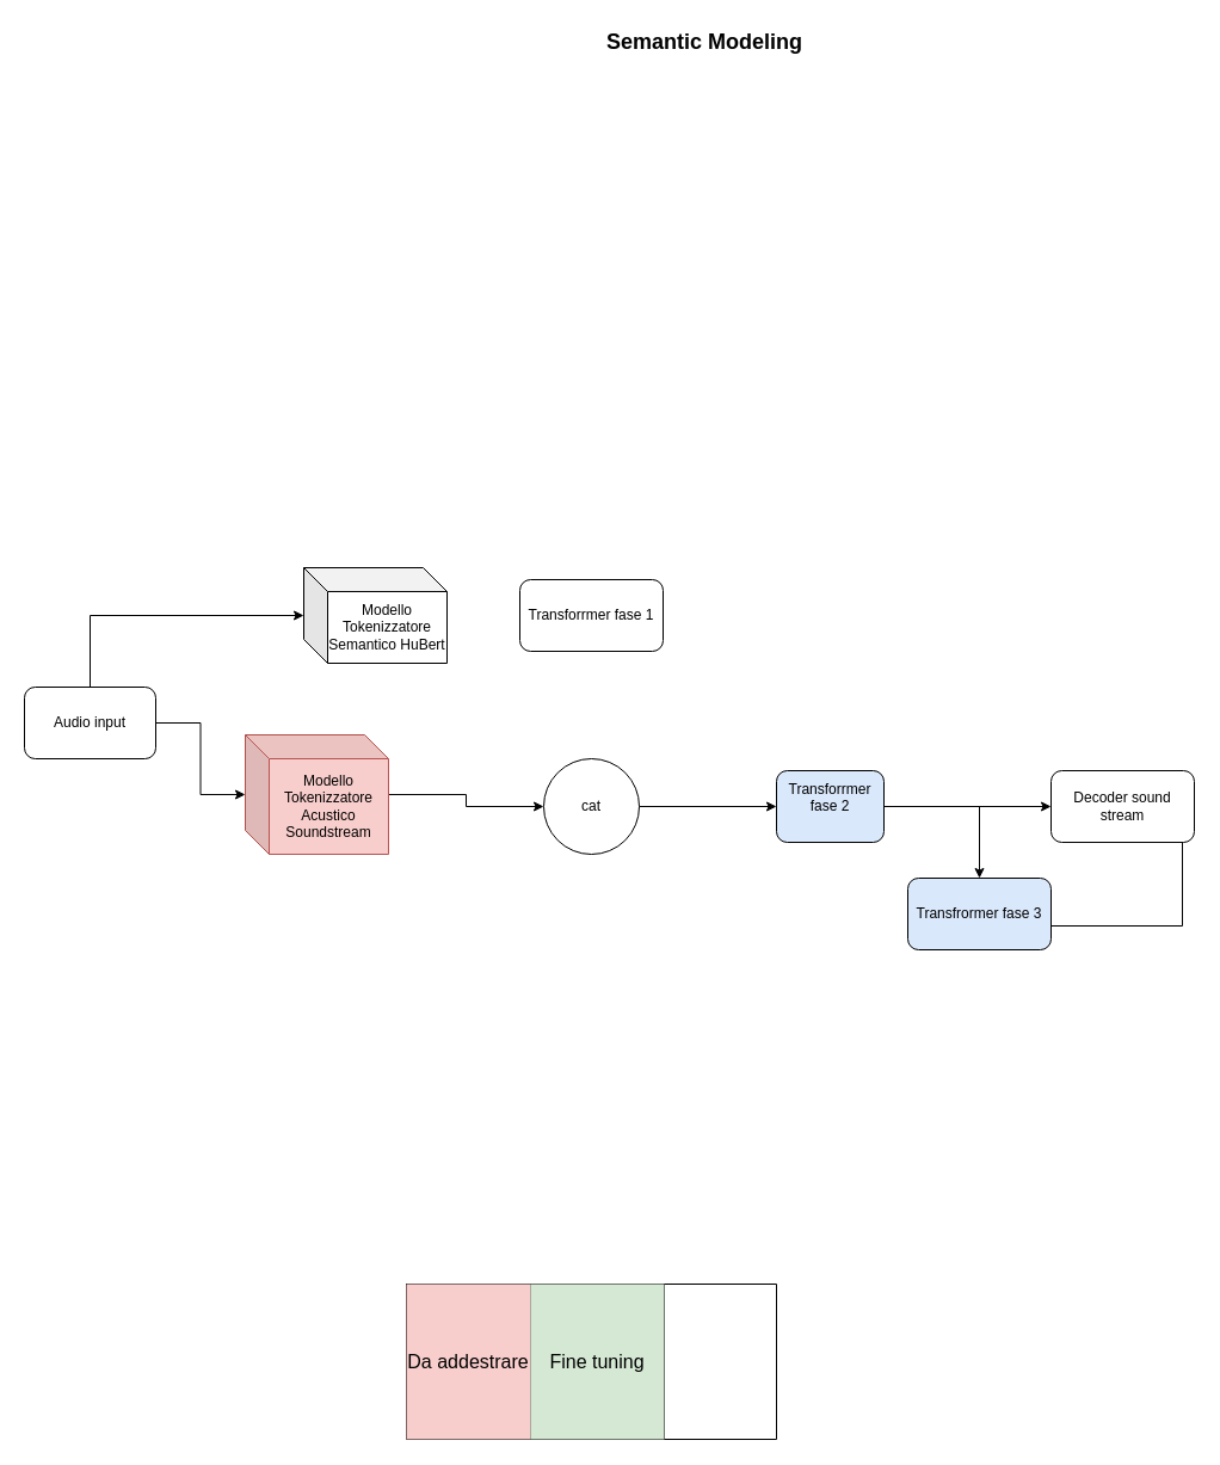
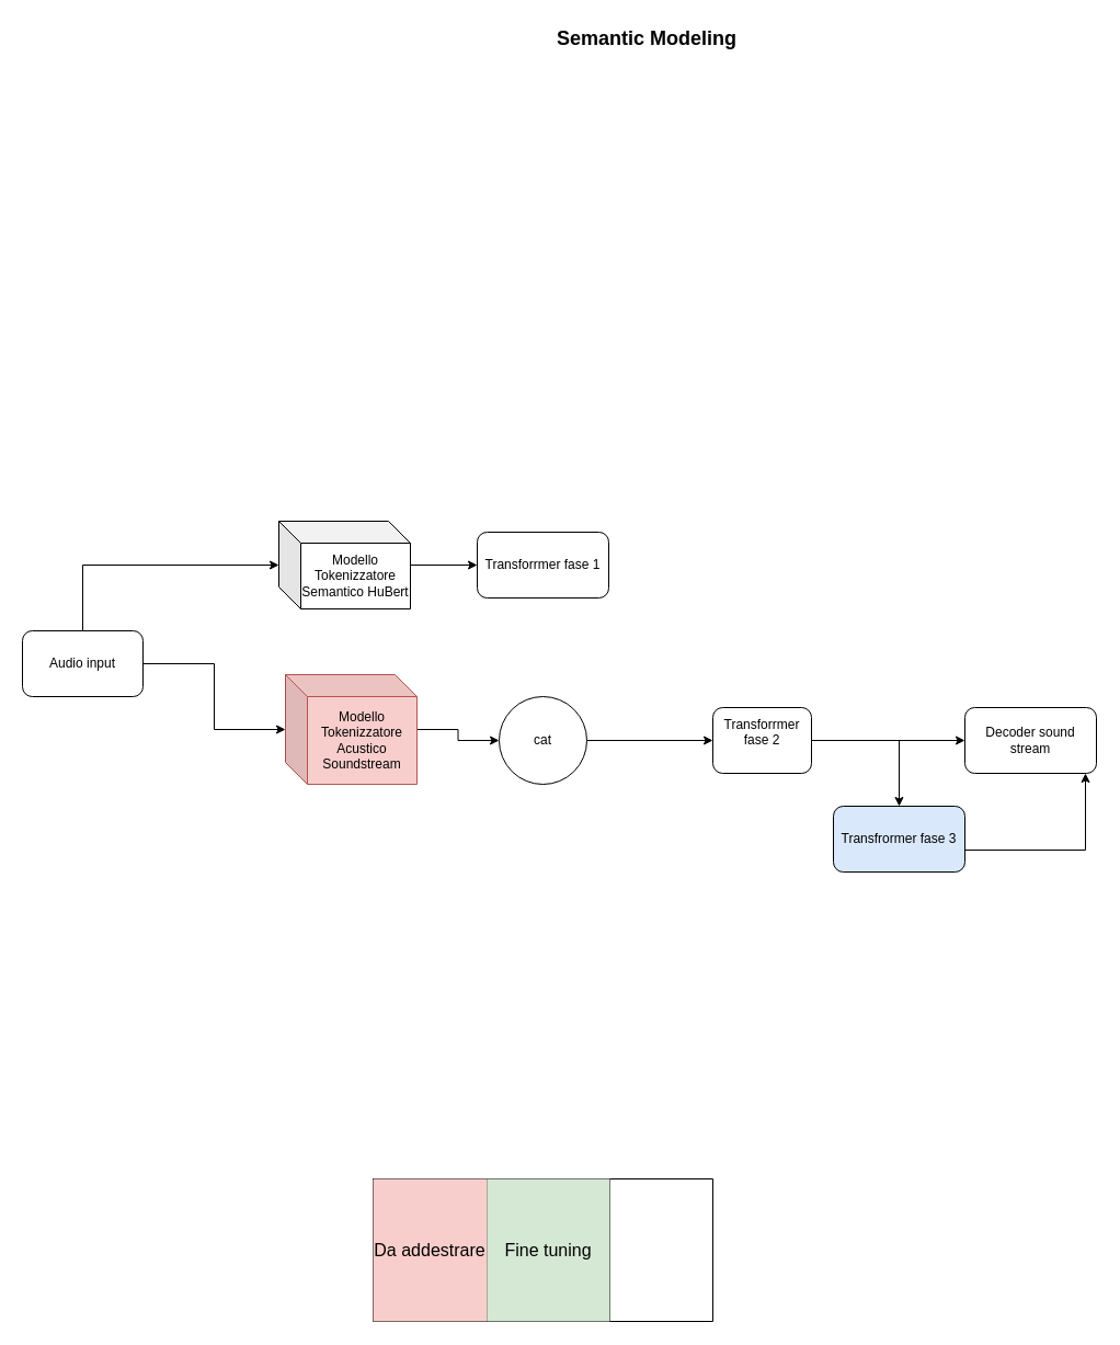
  <mxCell id="0" />
  <mxCell id="1" parent="0" />
  <mxCell id="2" style="edgeStyle=orthogonalEdgeStyle;rounded=0;orthogonalLoop=1;jettySize=auto;html=1;" parent="1" source="4" target="6" edge="1"><mxGeometry relative="1" as="geometry"><Array as="points"><mxPoint x="75" y="515" /><mxPoint x="314" y="515" /></Array></mxGeometry></mxCell>
  <mxCell id="3" style="edgeStyle=orthogonalEdgeStyle;rounded=0;orthogonalLoop=1;jettySize=auto;html=1;" edge="1" parent="1" source="4" target="8"><mxGeometry relative="1" as="geometry" /></mxCell>
  <mxCell id="4" value="Audio input" style="rounded=1;whiteSpace=wrap;html=1;" parent="1" vertex="1"><mxGeometry x="20" y="575" width="110" height="60" as="geometry" /></mxCell>
+ <mxCell id="5" style="edgeStyle=orthogonalEdgeStyle;rounded=0;orthogonalLoop=1;jettySize=auto;html=1;entryX=0;entryY=0.5;entryDx=0;entryDy=0;" parent="1" source="6" target="18" edge="1"><mxGeometry relative="1" as="geometry"><mxPoint x="440" y="465" as="targetPoint" /></mxGeometry></mxCell>
  <mxCell id="6" value="Modello Tokenizzatore Semantico Hu&lt;span style=&quot;background-color: initial;&quot;&gt;Bert&lt;/span&gt;" style="shape=cube;whiteSpace=wrap;html=1;boundedLbl=1;backgroundOutline=1;darkOpacity=0.05;darkOpacity2=0.1;" parent="1" vertex="1"><mxGeometry x="254" y="475" width="120" height="80" as="geometry" /></mxCell>
  <mxCell id="7" style="edgeStyle=orthogonalEdgeStyle;rounded=0;orthogonalLoop=1;jettySize=auto;html=1;" parent="1" source="8" target="21" edge="1"><mxGeometry relative="1" as="geometry"><mxPoint x="440" y="675" as="targetPoint" /></mxGeometry></mxCell>
- <mxCell id="8" value="Modello Tokenizzatore Acustico Soundstream" style="shape=cube;whiteSpace=wrap;html=1;boundedLbl=1;backgroundOutline=1;darkOpacity=0.05;darkOpacity2=0.1;fillColor=#f8cecc;strokeColor=#b85450;" parent="1" vertex="1"><mxGeometry x="205" y="615" width="120" height="100" as="geometry" /></mxCell>
+ <mxCell id="8" value="Modello Tokenizzatore Acustico Soundstream" style="shape=cube;whiteSpace=wrap;html=1;boundedLbl=1;backgroundOutline=1;darkOpacity=0.05;darkOpacity2=0.1;fillColor=#f8cecc;strokeColor=#b85450;" parent="1" vertex="1"><mxGeometry x="260" y="615" width="120" height="100" as="geometry" /></mxCell>
  <mxCell id="9" style="edgeStyle=orthogonalEdgeStyle;rounded=0;orthogonalLoop=1;jettySize=auto;html=1;" edge="1" parent="1" source="11" target="23"><mxGeometry relative="1" as="geometry" /></mxCell>
  <mxCell id="10" style="edgeStyle=orthogonalEdgeStyle;rounded=0;orthogonalLoop=1;jettySize=auto;html=1;" edge="1" parent="1" source="11" target="19"><mxGeometry relative="1" as="geometry" /></mxCell>
- <mxCell id="11" value="Transforrmer fase&lt;span style=&quot;background-color: initial;&quot;&gt;&amp;nbsp;2&lt;/span&gt;&lt;div&gt;&lt;div&gt;&lt;br&gt;&lt;/div&gt;&lt;/div&gt;" style="rounded=1;whiteSpace=wrap;html=1;fillColor=#dae8fc;" parent="1" vertex="1"><mxGeometry x="650" y="645" width="90" height="60" as="geometry" /></mxCell>
+ <mxCell id="11" value="Transforrmer fase&lt;span style=&quot;background-color: initial;&quot;&gt;&amp;nbsp;2&lt;/span&gt;&lt;div&gt;&lt;div&gt;&lt;br&gt;&lt;/div&gt;&lt;/div&gt;" style="rounded=1;whiteSpace=wrap;html=1;" parent="1" vertex="1"><mxGeometry x="650" y="645" width="90" height="60" as="geometry" /></mxCell>
  <mxCell id="12" value="&lt;b&gt;&lt;font style=&quot;font-size: 18px;&quot;&gt;Semantic Modeling&lt;/font&gt;&lt;/b&gt;" style="text;html=1;align=center;verticalAlign=middle;whiteSpace=wrap;rounded=0;" parent="1" vertex="1"><mxGeometry x="500" y="20" width="180" height="30" as="geometry" /></mxCell>
  <mxCell id="13" value="" style="shape=table;startSize=0;container=1;collapsible=0;childLayout=tableLayout;fontSize=16;" parent="1" vertex="1"><mxGeometry x="340" y="1075" width="310" height="130.0" as="geometry" /></mxCell>
  <mxCell id="14" value="" style="shape=tableRow;horizontal=0;startSize=0;swimlaneHead=0;swimlaneBody=0;strokeColor=inherit;top=0;left=0;bottom=0;right=0;collapsible=0;dropTarget=0;fillColor=none;points=[[0,0.5],[1,0.5]];portConstraint=eastwest;fontSize=16;" parent="13" vertex="1"><mxGeometry width="310" height="130" as="geometry" /></mxCell>
  <mxCell id="15" value="Da addestrare" style="shape=partialRectangle;html=1;whiteSpace=wrap;connectable=0;strokeColor=#b85450;overflow=hidden;fillColor=#f8cecc;top=0;left=0;bottom=0;right=0;pointerEvents=1;fontSize=16;" parent="14" vertex="1"><mxGeometry width="104" height="130" as="geometry"><mxRectangle width="104" height="130" as="alternateBounds" /></mxGeometry></mxCell>
  <mxCell id="16" value="Fine tuning" style="shape=partialRectangle;html=1;whiteSpace=wrap;connectable=0;strokeColor=#82b366;overflow=hidden;fillColor=#d5e8d4;top=0;left=0;bottom=0;right=0;pointerEvents=1;fontSize=16;" parent="14" vertex="1"><mxGeometry x="104" width="112" height="130" as="geometry"><mxRectangle width="112" height="130" as="alternateBounds" /></mxGeometry></mxCell>
  <mxCell id="17" value="" style="shape=partialRectangle;html=1;whiteSpace=wrap;connectable=0;strokeColor=inherit;overflow=hidden;fillColor=none;top=0;left=0;bottom=0;right=0;pointerEvents=1;fontSize=16;" parent="14" vertex="1"><mxGeometry x="216" width="94" height="130" as="geometry"><mxRectangle width="94" height="130" as="alternateBounds" /></mxGeometry></mxCell>
  <mxCell id="18" value="Transforrmer fase 1" style="rounded=1;whiteSpace=wrap;html=1;" parent="1" vertex="1"><mxGeometry x="435" y="485" width="120" height="60" as="geometry" /></mxCell>
  <mxCell id="19" value="Decoder sound stream" style="rounded=1;whiteSpace=wrap;html=1;" parent="1" vertex="1"><mxGeometry x="880" y="645" width="120" height="60" as="geometry" /></mxCell>
  <mxCell id="20" style="edgeStyle=orthogonalEdgeStyle;rounded=0;orthogonalLoop=1;jettySize=auto;html=1;" edge="1" parent="1" source="21" target="11"><mxGeometry relative="1" as="geometry" /></mxCell>
  <mxCell id="21" value="cat" style="ellipse;whiteSpace=wrap;html=1;aspect=fixed;" vertex="1" parent="1"><mxGeometry x="455" y="635" width="80" height="80" as="geometry" /></mxCell>
- <mxCell id="22" style="edgeStyle=orthogonalEdgeStyle;rounded=0;orthogonalLoop=1;jettySize=auto;html=1;endArrow=none;" edge="1" parent="1" source="23" target="19"><mxGeometry relative="1" as="geometry"><Array as="points"><mxPoint x="990" y="775" /></Array></mxGeometry></mxCell>
+ <mxCell id="22" style="edgeStyle=orthogonalEdgeStyle;rounded=0;orthogonalLoop=1;jettySize=auto;html=1;" edge="1" parent="1" source="23" target="19"><mxGeometry relative="1" as="geometry"><Array as="points"><mxPoint x="990" y="775" /></Array></mxGeometry></mxCell>
  <mxCell id="23" value="Transfrormer fase 3" style="rounded=1;whiteSpace=wrap;html=1;fillColor=#dae8fc;" vertex="1" parent="1"><mxGeometry x="760" y="735" width="120" height="60" as="geometry" /></mxCell>
